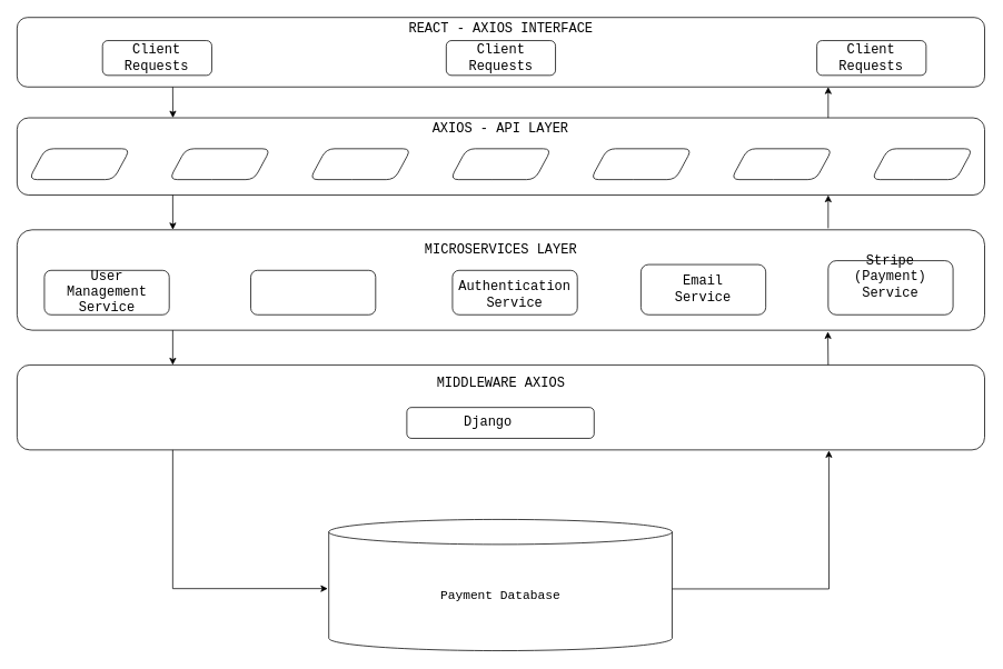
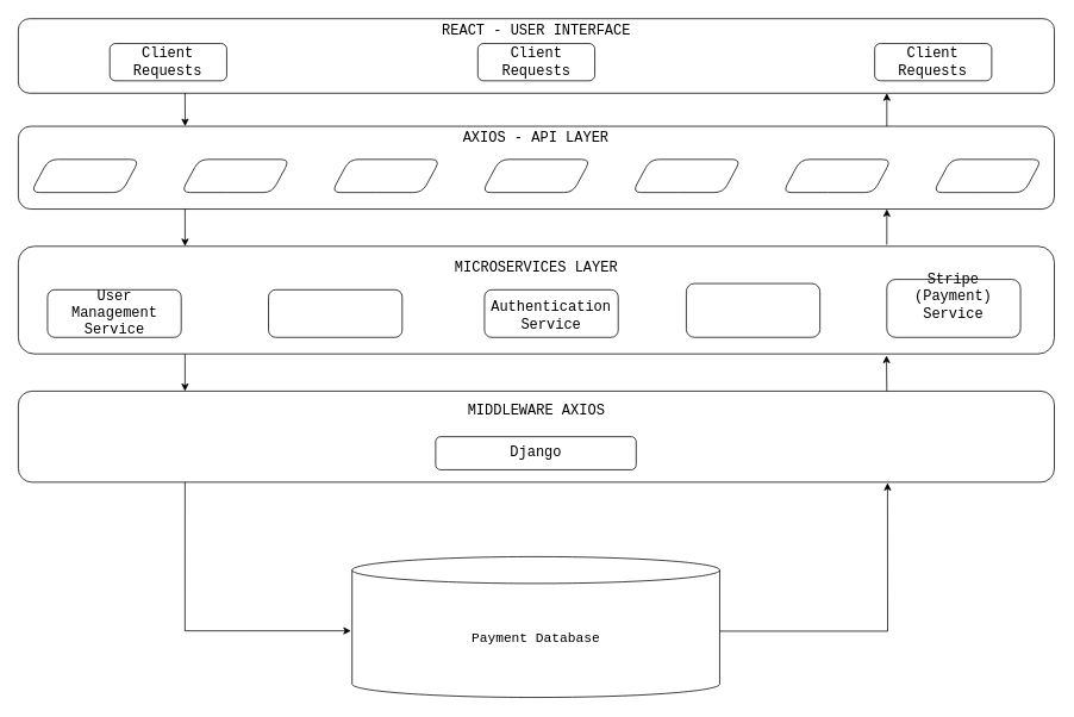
  <mxCell id="0" />
  <mxCell id="1" parent="0" />
  <mxCell id="2" value="" style="group" vertex="1" connectable="0" parent="1"><mxGeometry x="20" y="20" width="1160.5" height="760" as="geometry" /></mxCell>
  <mxCell id="3" value="" style="rounded=1;whiteSpace=wrap;html=1;fontFamily=Courier New;" vertex="1" parent="2"><mxGeometry y="417.073" width="1160.5" height="101.951" as="geometry" /></mxCell>
  <mxCell id="4" value="" style="rounded=1;whiteSpace=wrap;html=1;fontFamily=Courier New;" vertex="1" parent="2"><mxGeometry y="254.878" width="1160.5" height="120.488" as="geometry" /></mxCell>
  <mxCell id="5" value="" style="rounded=1;whiteSpace=wrap;html=1;fontFamily=Courier New;" parent="2" vertex="1"><mxGeometry y="120.488" width="1160.5" height="92.683" as="geometry" /></mxCell>
  <mxCell id="6" value="" style="rounded=1;whiteSpace=wrap;html=1;fontFamily=Courier New;" parent="2" vertex="1"><mxGeometry width="1160.5" height="83.415" as="geometry" /></mxCell>
  <mxCell id="7" value="" style="rounded=1;whiteSpace=wrap;html=1;glass=0;fontFamily=Courier New;" parent="2" vertex="1"><mxGeometry x="467.476" y="468.049" width="224.613" height="37.073" as="geometry" /></mxCell>
- <mxCell id="8" value="&lt;font style=&quot;font-size: 16px;&quot;&gt;Django&lt;/font&gt;" style="text;html=1;strokeColor=none;fillColor=none;align=center;verticalAlign=middle;whiteSpace=wrap;rounded=0;fontFamily=Courier New;" parent="2" vertex="1"><mxGeometry x="536.705" y="472.683" width="56.153" height="27.805" as="geometry" /></mxCell>
+ <mxCell id="8" value="&lt;font style=&quot;font-size: 16px;&quot;&gt;Django&lt;/font&gt;" style="text;html=1;strokeColor=none;fillColor=none;align=center;verticalAlign=middle;whiteSpace=wrap;rounded=0;fontFamily=Courier New;" parent="2" vertex="1"><mxGeometry x="551.705" y="472.683" width="56.153" height="27.805" as="geometry" /></mxCell>
  <mxCell id="9" value="" style="rounded=1;whiteSpace=wrap;html=1;glass=0;fontFamily=Courier New;" parent="2" vertex="1"><mxGeometry x="32.756" y="303.537" width="149.742" height="53.293" as="geometry" /></mxCell>
  <mxCell id="10" style="edgeStyle=orthogonalEdgeStyle;rounded=0;orthogonalLoop=1;jettySize=auto;html=1;exitX=0.5;exitY=1;exitDx=0;exitDy=0;fontFamily=Courier New;" parent="2" edge="1"><mxGeometry relative="1" as="geometry"><mxPoint x="411.322" y="583.902" as="sourcePoint" /><mxPoint x="411.322" y="583.902" as="targetPoint" /></mxGeometry></mxCell>
  <mxCell id="11" value="" style="rounded=1;whiteSpace=wrap;html=1;glass=0;fontFamily=Courier New;" parent="2" vertex="1"><mxGeometry x="280.298" y="303.537" width="149.742" height="53.293" as="geometry" /></mxCell>
  <mxCell id="12" style="edgeStyle=orthogonalEdgeStyle;rounded=0;orthogonalLoop=1;jettySize=auto;html=1;exitX=0.5;exitY=1;exitDx=0;exitDy=0;fontFamily=Courier New;" parent="2" edge="1"><mxGeometry relative="1" as="geometry"><mxPoint x="579.782" y="537.561" as="sourcePoint" /><mxPoint x="579.782" y="537.561" as="targetPoint" /></mxGeometry></mxCell>
  <mxCell id="13" value="" style="rounded=1;whiteSpace=wrap;html=1;glass=0;fontFamily=Courier New;" parent="2" vertex="1"><mxGeometry x="522.225" y="303.537" width="149.742" height="53.293" as="geometry" /></mxCell>
  <mxCell id="14" value="" style="rounded=1;whiteSpace=wrap;html=1;glass=0;fontFamily=Courier New;" parent="2" vertex="1"><mxGeometry x="748.242" y="296.585" width="149.742" height="60.244" as="geometry" /></mxCell>
- <mxCell id="15" value="&lt;span style=&quot;font-size: 16px;&quot;&gt;Email &lt;br&gt;Service&lt;/span&gt;" style="text;html=1;strokeColor=none;fillColor=none;align=center;verticalAlign=middle;whiteSpace=wrap;rounded=0;fontFamily=Courier New;" parent="2" vertex="1"><mxGeometry x="748.242" y="312.805" width="149.742" height="27.805" as="geometry" /></mxCell>
  <mxCell id="16" style="edgeStyle=orthogonalEdgeStyle;rounded=0;orthogonalLoop=1;jettySize=auto;html=1;exitX=0.5;exitY=1;exitDx=0;exitDy=0;fontFamily=Courier New;" parent="2" edge="1"><mxGeometry relative="1" as="geometry"><mxPoint x="916.701" y="537.561" as="sourcePoint" /><mxPoint x="916.701" y="537.561" as="targetPoint" /></mxGeometry></mxCell>
  <mxCell id="17" value="" style="rounded=1;whiteSpace=wrap;html=1;glass=0;fontFamily=Courier New;" parent="2" vertex="1"><mxGeometry x="972.855" y="291.951" width="149.742" height="64.878" as="geometry" /></mxCell>
  <mxCell id="18" value="&lt;font style=&quot;font-size: 15px;&quot;&gt;Payment Database&lt;/font&gt;" style="shape=cylinder3;whiteSpace=wrap;html=1;boundedLbl=1;backgroundOutline=1;size=15;fontFamily=Courier New;" parent="2" vertex="1"><mxGeometry x="373.887" y="602.439" width="411.79" height="157.561" as="geometry" /></mxCell>
  <mxCell id="19" value="&lt;font style=&quot;font-size: 16px;&quot;&gt;Stripe&lt;br&gt;(Payment)&lt;br&gt;Service&lt;br&gt;&lt;/font&gt;" style="text;html=1;strokeColor=none;fillColor=none;align=center;verticalAlign=middle;whiteSpace=wrap;rounded=0;fontFamily=Courier New;" parent="2" vertex="1"><mxGeometry x="982.214" y="297.805" width="131.024" height="27.805" as="geometry" /></mxCell>
  <mxCell id="20" value="&lt;font style=&quot;font-size: 16px;&quot;&gt;AXIOS - API LAYER&lt;/font&gt;" style="text;html=1;strokeColor=none;fillColor=none;align=center;verticalAlign=middle;whiteSpace=wrap;rounded=0;fontFamily=Courier New;" parent="2" vertex="1"><mxGeometry x="489.001" y="120.488" width="182.498" height="27.805" as="geometry" /></mxCell>
  <mxCell id="21" value="" style="shape=parallelogram;perimeter=parallelogramPerimeter;whiteSpace=wrap;html=1;fixedSize=1;rounded=1;fontFamily=Courier New;" parent="2" vertex="1"><mxGeometry x="14.038" y="157.561" width="121.665" height="37.073" as="geometry" /></mxCell>
  <mxCell id="22" value="" style="shape=parallelogram;perimeter=parallelogramPerimeter;whiteSpace=wrap;html=1;fixedSize=1;rounded=1;fontFamily=Courier New;" parent="2" vertex="1"><mxGeometry x="182.498" y="157.561" width="121.665" height="37.073" as="geometry" /></mxCell>
  <mxCell id="23" value="" style="shape=parallelogram;perimeter=parallelogramPerimeter;whiteSpace=wrap;html=1;fixedSize=1;rounded=1;fontFamily=Courier New;" parent="2" vertex="1"><mxGeometry x="350.958" y="157.561" width="121.665" height="37.073" as="geometry" /></mxCell>
  <mxCell id="24" value="" style="shape=parallelogram;perimeter=parallelogramPerimeter;whiteSpace=wrap;html=1;fixedSize=1;rounded=1;fontFamily=Courier New;" parent="2" vertex="1"><mxGeometry x="519.417" y="157.561" width="121.665" height="37.073" as="geometry" /></mxCell>
  <mxCell id="25" value="" style="shape=parallelogram;perimeter=parallelogramPerimeter;whiteSpace=wrap;html=1;fixedSize=1;rounded=1;fontFamily=Courier New;" parent="2" vertex="1"><mxGeometry x="687.877" y="157.561" width="121.665" height="37.073" as="geometry" /></mxCell>
  <mxCell id="26" value="" style="shape=parallelogram;perimeter=parallelogramPerimeter;whiteSpace=wrap;html=1;fixedSize=1;rounded=1;fontFamily=Courier New;" parent="2" vertex="1"><mxGeometry x="856.337" y="157.561" width="121.665" height="37.073" as="geometry" /></mxCell>
  <mxCell id="27" value="" style="shape=parallelogram;perimeter=parallelogramPerimeter;whiteSpace=wrap;html=1;fixedSize=1;rounded=1;fontFamily=Courier New;" parent="2" vertex="1"><mxGeometry x="1024.796" y="157.561" width="121.665" height="37.073" as="geometry" /></mxCell>
- <mxCell id="28" value="&lt;font style=&quot;font-size: 16px;&quot;&gt;REACT - AXIOS INTERFACE&lt;/font&gt;" style="text;html=1;strokeColor=none;fillColor=none;align=center;verticalAlign=middle;whiteSpace=wrap;rounded=0;fontFamily=Courier New;" parent="2" vertex="1"><mxGeometry x="460.924" width="238.651" height="27.805" as="geometry" /></mxCell>
+ <mxCell id="28" value="&lt;font style=&quot;font-size: 16px;&quot;&gt;REACT - USER INTERFACE&lt;/font&gt;" style="text;html=1;strokeColor=none;fillColor=none;align=center;verticalAlign=middle;whiteSpace=wrap;rounded=0;fontFamily=Courier New;" parent="2" vertex="1"><mxGeometry x="460.924" width="238.651" height="27.805" as="geometry" /></mxCell>
  <mxCell id="29" value="&lt;span style=&quot;font-size: 16px;&quot;&gt;Client Requests&lt;/span&gt;" style="rounded=1;whiteSpace=wrap;html=1;fontFamily=Courier New;" parent="2" vertex="1"><mxGeometry x="102.48" y="27.805" width="131.024" height="41.707" as="geometry" /></mxCell>
  <mxCell id="30" value="&lt;span style=&quot;font-size: 16px;&quot;&gt;Client Requests&lt;/span&gt;" style="rounded=1;whiteSpace=wrap;html=1;fontFamily=Courier New;" parent="2" vertex="1"><mxGeometry x="514.738" y="27.805" width="131.024" height="41.707" as="geometry" /></mxCell>
  <mxCell id="31" value="&lt;span style=&quot;font-size: 16px;&quot;&gt;Client Requests&lt;/span&gt;" style="rounded=1;whiteSpace=wrap;html=1;fontFamily=Courier New;" parent="2" vertex="1"><mxGeometry x="959.284" y="27.805" width="131.024" height="41.707" as="geometry" /></mxCell>
  <mxCell id="32" value="&lt;span style=&quot;font-size: 16px;&quot;&gt;Authentication Service&lt;/span&gt;" style="text;html=1;strokeColor=none;fillColor=none;align=center;verticalAlign=middle;whiteSpace=wrap;rounded=0;fontFamily=Courier New;" vertex="1" parent="2"><mxGeometry x="522.225" y="319.756" width="149.742" height="27.805" as="geometry" /></mxCell>
  <mxCell id="33" value="&lt;span style=&quot;font-size: 16px;&quot;&gt;User&lt;br&gt;Management&lt;br&gt;Service&lt;br&gt;&lt;/span&gt;" style="text;html=1;strokeColor=none;fillColor=none;align=center;verticalAlign=middle;whiteSpace=wrap;rounded=0;fontFamily=Courier New;" vertex="1" parent="2"><mxGeometry x="32.756" y="316.28" width="149.742" height="27.805" as="geometry" /></mxCell>
  <mxCell id="34" value="&lt;span style=&quot;font-size: 16px;&quot;&gt;MICROSERVICES LAYER&lt;/span&gt;" style="text;html=1;strokeColor=none;fillColor=none;align=center;verticalAlign=middle;whiteSpace=wrap;rounded=0;fontFamily=Courier New;" vertex="1" parent="2"><mxGeometry x="481.514" y="264.878" width="196.536" height="27.805" as="geometry" /></mxCell>
  <mxCell id="35" value="&lt;span style=&quot;font-size: 16px;&quot;&gt;MIDDLEWARE AXIOS&lt;/span&gt;" style="text;html=1;strokeColor=none;fillColor=none;align=center;verticalAlign=middle;whiteSpace=wrap;rounded=0;fontFamily=Courier New;" vertex="1" parent="2"><mxGeometry x="481.514" y="426.341" width="196.536" height="27.805" as="geometry" /></mxCell>
  <mxCell id="36" style="edgeStyle=orthogonalEdgeStyle;rounded=0;orthogonalLoop=1;jettySize=auto;html=1;entryX=-0.003;entryY=0.527;entryDx=0;entryDy=0;entryPerimeter=0;fontFamily=Courier New;" edge="1" parent="2" target="18"><mxGeometry relative="1" as="geometry"><mxPoint x="186.71" y="519.024" as="sourcePoint" /><mxPoint x="373.887" y="685.854" as="targetPoint" /><Array as="points"><mxPoint x="186.709" y="685.854" /></Array></mxGeometry></mxCell>
  <mxCell id="37" value="" style="endArrow=classic;html=1;rounded=0;entryX=0.282;entryY=0;entryDx=0;entryDy=0;entryPerimeter=0;fontFamily=Courier New;" edge="1" parent="2"><mxGeometry width="50" height="50" relative="1" as="geometry"><mxPoint x="186.709" y="83.415" as="sourcePoint" /><mxPoint x="186.878" y="120.488" as="targetPoint" /></mxGeometry></mxCell>
  <mxCell id="38" value="" style="endArrow=classic;html=1;rounded=0;entryX=0.29;entryY=-0.001;entryDx=0;entryDy=0;entryPerimeter=0;fontFamily=Courier New;" edge="1" parent="2"><mxGeometry width="50" height="50" relative="1" as="geometry"><mxPoint x="186.709" y="213.171" as="sourcePoint" /><mxPoint x="186.803" y="254.758" as="targetPoint" /></mxGeometry></mxCell>
  <mxCell id="39" value="" style="endArrow=classic;html=1;rounded=0;entryX=0.29;entryY=-0.001;entryDx=0;entryDy=0;entryPerimeter=0;fontFamily=Courier New;" edge="1" parent="2"><mxGeometry width="50" height="50" relative="1" as="geometry"><mxPoint x="186.709" y="375.366" as="sourcePoint" /><mxPoint x="186.709" y="417.073" as="targetPoint" /></mxGeometry></mxCell>
  <mxCell id="40" value="" style="endArrow=classic;html=1;rounded=0;entryX=0.839;entryY=1.008;entryDx=0;entryDy=0;entryPerimeter=0;" edge="1" parent="2" target="3"><mxGeometry width="50" height="50" relative="1" as="geometry"><mxPoint x="785.677" y="685.854" as="sourcePoint" /><mxPoint x="832.472" y="639.512" as="targetPoint" /><Array as="points"><mxPoint x="973.791" y="685.854" /></Array></mxGeometry></mxCell>
  <mxCell id="41" value="" style="endArrow=classic;html=1;rounded=0;entryX=0.838;entryY=1.015;entryDx=0;entryDy=0;entryPerimeter=0;" edge="1" parent="2" target="4"><mxGeometry width="50" height="50" relative="1" as="geometry"><mxPoint x="972.855" y="417.073" as="sourcePoint" /><mxPoint x="1019.649" y="370.732" as="targetPoint" /></mxGeometry></mxCell>
  <mxCell id="42" value="" style="endArrow=classic;html=1;rounded=0;entryX=0.838;entryY=1.015;entryDx=0;entryDy=0;entryPerimeter=0;" edge="1" parent="2"><mxGeometry width="50" height="50" relative="1" as="geometry"><mxPoint x="972.855" y="253.024" as="sourcePoint" /><mxPoint x="972.855" y="213.171" as="targetPoint" /></mxGeometry></mxCell>
  <mxCell id="43" value="" style="endArrow=classic;html=1;rounded=0;entryX=0.838;entryY=1.015;entryDx=0;entryDy=0;entryPerimeter=0;" edge="1" parent="2"><mxGeometry width="50" height="50" relative="1" as="geometry"><mxPoint x="972.855" y="120.488" as="sourcePoint" /><mxPoint x="972.855" y="83.415" as="targetPoint" /></mxGeometry></mxCell>
